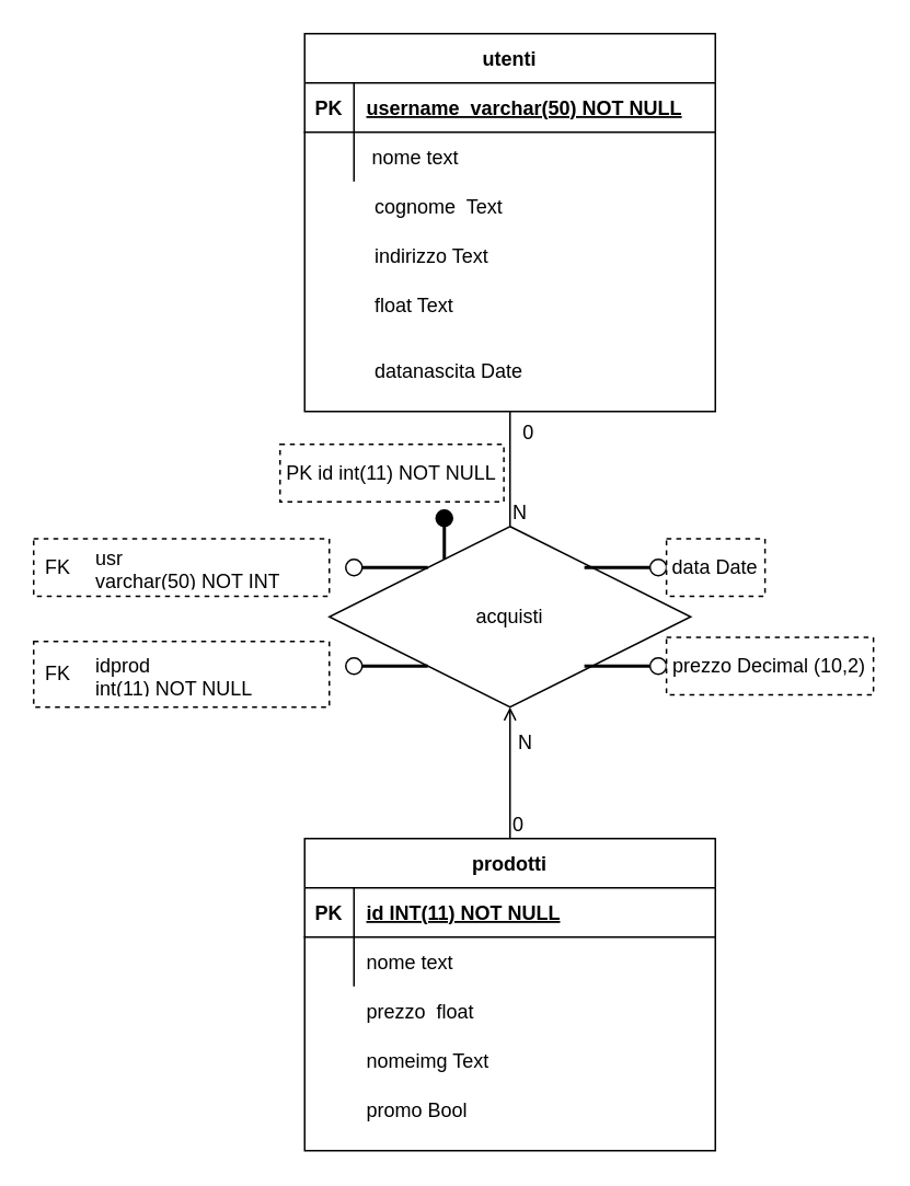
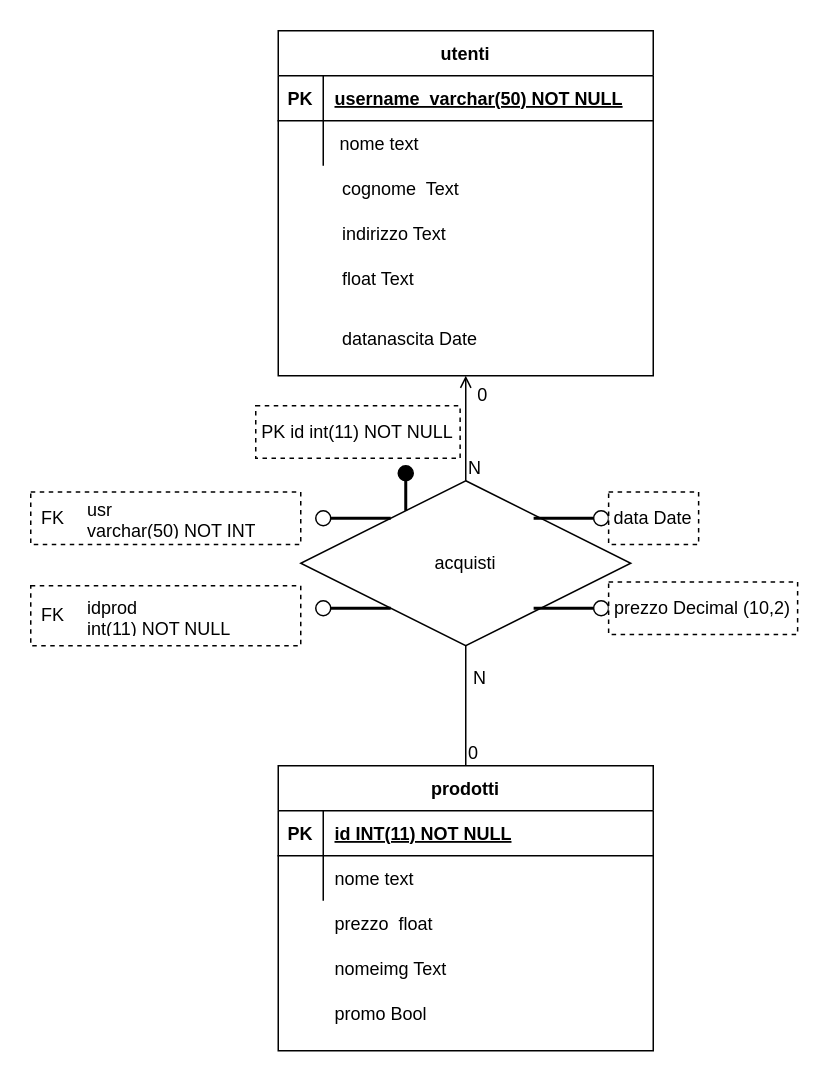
  <mxCell id="0" />
  <mxCell id="1" parent="0" />
  <mxCell id="2" value="prodotti" style="shape=table;startSize=30;container=1;collapsible=1;childLayout=tableLayout;fixedRows=1;rowLines=0;fontStyle=1;align=center;resizeLast=1;" vertex="1" parent="1"><mxGeometry x="185" y="510" width="250" height="190" as="geometry"><mxRectangle x="243.75" y="510" width="90" height="30" as="alternateBounds" /></mxGeometry></mxCell>
  <mxCell id="3" value="" style="shape=partialRectangle;collapsible=0;dropTarget=0;pointerEvents=0;fillColor=none;points=[[0,0.5],[1,0.5]];portConstraint=eastwest;top=0;left=0;right=0;bottom=1;" vertex="1" parent="2"><mxGeometry y="30" width="250" height="30" as="geometry" /></mxCell>
  <mxCell id="4" value="PK" style="shape=partialRectangle;overflow=hidden;connectable=0;fillColor=none;top=0;left=0;bottom=0;right=0;fontStyle=1;" vertex="1" parent="3"><mxGeometry width="30" height="30" as="geometry"><mxRectangle width="30" height="30" as="alternateBounds" /></mxGeometry></mxCell>
  <mxCell id="5" value="id INT(11) NOT NULL" style="shape=partialRectangle;overflow=hidden;connectable=0;fillColor=none;top=0;left=0;bottom=0;right=0;align=left;spacingLeft=6;fontStyle=5;" vertex="1" parent="3"><mxGeometry x="30" width="220" height="30" as="geometry"><mxRectangle width="220" height="30" as="alternateBounds" /></mxGeometry></mxCell>
  <mxCell id="6" value="" style="shape=partialRectangle;collapsible=0;dropTarget=0;pointerEvents=0;fillColor=none;points=[[0,0.5],[1,0.5]];portConstraint=eastwest;top=0;left=0;right=0;bottom=0;" vertex="1" parent="2"><mxGeometry y="60" width="250" height="30" as="geometry" /></mxCell>
  <mxCell id="7" value="" style="shape=partialRectangle;overflow=hidden;connectable=0;fillColor=none;top=0;left=0;bottom=0;right=0;" vertex="1" parent="6"><mxGeometry width="30" height="30" as="geometry"><mxRectangle width="30" height="30" as="alternateBounds" /></mxGeometry></mxCell>
  <mxCell id="8" value="nome text" style="shape=partialRectangle;overflow=hidden;connectable=0;fillColor=none;top=0;left=0;bottom=0;right=0;align=left;spacingLeft=6;" vertex="1" parent="6"><mxGeometry x="30" width="220" height="30" as="geometry"><mxRectangle width="220" height="30" as="alternateBounds" /></mxGeometry></mxCell>
  <mxCell id="9" value="" style="shape=partialRectangle;overflow=hidden;connectable=0;fillColor=none;top=0;left=0;bottom=0;right=0;" vertex="1" parent="1"><mxGeometry x="185" y="619.92" width="30" height="30" as="geometry"><mxRectangle width="30" height="30" as="alternateBounds" /></mxGeometry></mxCell>
  <mxCell id="10" value="prezzo  float" style="shape=partialRectangle;overflow=hidden;connectable=0;fillColor=none;top=0;left=0;bottom=0;right=0;align=left;spacingLeft=6;" vertex="1" parent="1"><mxGeometry x="215" y="600" width="220" height="30" as="geometry"><mxRectangle width="220" height="30" as="alternateBounds" /></mxGeometry></mxCell>
  <mxCell id="11" value="nomeimg Text" style="shape=partialRectangle;overflow=hidden;connectable=0;fillColor=none;top=0;left=0;bottom=0;right=0;align=left;spacingLeft=6;" vertex="1" parent="1"><mxGeometry x="215" y="630" width="220" height="30" as="geometry"><mxRectangle width="220" height="30" as="alternateBounds" /></mxGeometry></mxCell>
  <mxCell id="12" value="promo Bool" style="shape=partialRectangle;overflow=hidden;connectable=0;fillColor=none;top=0;left=0;bottom=0;right=0;align=left;spacingLeft=6;" vertex="1" parent="1"><mxGeometry x="215" y="660" width="220" height="30" as="geometry"><mxRectangle width="220" height="30" as="alternateBounds" /></mxGeometry></mxCell>
  <mxCell id="13" value="acquisti" style="shape=rhombus;perimeter=rhombusPerimeter;whiteSpace=wrap;html=1;align=center;" vertex="1" parent="1"><mxGeometry x="200" y="320" width="220" height="110" as="geometry" /></mxCell>
- <mxCell id="14" value="" style="endArrow=open;html=1;rounded=0;exitX=0.5;exitY=0;exitDx=0;exitDy=0;entryX=0.5;entryY=1;entryDx=0;entryDy=0;" edge="1" parent="1" source="2" target="13"><mxGeometry relative="1" as="geometry"><mxPoint x="497.5" y="-20.08" as="sourcePoint" /><mxPoint x="362.5" y="77.92" as="targetPoint" /></mxGeometry></mxCell>
+ <mxCell id="14" value="" style="endArrow=none;html=1;rounded=0;exitX=0.5;exitY=0;exitDx=0;exitDy=0;entryX=0.5;entryY=1;entryDx=0;entryDy=0;" edge="1" parent="1" source="2" target="13"><mxGeometry relative="1" as="geometry"><mxPoint x="497.5" y="-20.08" as="sourcePoint" /><mxPoint x="362.5" y="77.92" as="targetPoint" /></mxGeometry></mxCell>
  <mxCell id="15" value="0" style="resizable=0;html=1;whiteSpace=wrap;align=left;verticalAlign=bottom;" connectable="0" vertex="1" parent="14"><mxGeometry x="-1" relative="1" as="geometry" /></mxCell>
  <mxCell id="16" value="N" style="resizable=0;html=1;whiteSpace=wrap;align=right;verticalAlign=bottom;" connectable="0" vertex="1" parent="14"><mxGeometry x="1" relative="1" as="geometry"><mxPoint x="15" y="30" as="offset" /></mxGeometry></mxCell>
  <mxCell id="17" value="" style="line;strokeWidth=2;html=1;" vertex="1" parent="1"><mxGeometry x="355.25" y="340" width="40" height="10" as="geometry" /></mxCell>
  <mxCell id="18" value="" style="ellipse;whiteSpace=wrap;html=1;aspect=fixed;" vertex="1" parent="1"><mxGeometry x="395.25" y="340" width="10" height="10" as="geometry" /></mxCell>
  <mxCell id="19" value="" style="rounded=0;whiteSpace=wrap;html=1;dashed=1;" vertex="1" parent="1"><mxGeometry x="405.25" y="327.5" width="60" height="35" as="geometry" /></mxCell>
  <mxCell id="20" value="data Date" style="text;html=1;strokeColor=none;fillColor=none;align=center;verticalAlign=middle;whiteSpace=wrap;rounded=0;" vertex="1" parent="1"><mxGeometry x="405.25" y="330" width="60" height="30" as="geometry" /></mxCell>
  <mxCell id="21" value="utenti" style="shape=table;startSize=30;container=1;collapsible=1;childLayout=tableLayout;fixedRows=1;rowLines=0;fontStyle=1;align=center;resizeLast=1;" vertex="1" parent="1"><mxGeometry x="185" y="20" width="250" height="230" as="geometry"><mxRectangle x="295" y="130" width="70" height="30" as="alternateBounds" /></mxGeometry></mxCell>
  <mxCell id="22" value="" style="shape=partialRectangle;collapsible=0;dropTarget=0;pointerEvents=0;fillColor=none;points=[[0,0.5],[1,0.5]];portConstraint=eastwest;top=0;left=0;right=0;bottom=1;" vertex="1" parent="21"><mxGeometry y="30" width="250" height="30" as="geometry" /></mxCell>
  <mxCell id="23" value="PK" style="shape=partialRectangle;overflow=hidden;connectable=0;fillColor=none;top=0;left=0;bottom=0;right=0;fontStyle=1;" vertex="1" parent="22"><mxGeometry width="30" height="30" as="geometry"><mxRectangle width="30" height="30" as="alternateBounds" /></mxGeometry></mxCell>
  <mxCell id="24" value="username_varchar(50) NOT NULL" style="shape=partialRectangle;overflow=hidden;connectable=0;fillColor=none;top=0;left=0;bottom=0;right=0;align=left;spacingLeft=6;fontStyle=5;" vertex="1" parent="22"><mxGeometry x="30" width="220" height="30" as="geometry"><mxRectangle width="220" height="30" as="alternateBounds" /></mxGeometry></mxCell>
  <mxCell id="25" value="" style="shape=partialRectangle;collapsible=0;dropTarget=0;pointerEvents=0;fillColor=none;points=[[0,0.5],[1,0.5]];portConstraint=eastwest;top=0;left=0;right=0;bottom=0;" vertex="1" parent="21"><mxGeometry y="60" width="250" height="30" as="geometry" /></mxCell>
  <mxCell id="26" value="" style="shape=partialRectangle;overflow=hidden;connectable=0;fillColor=none;top=0;left=0;bottom=0;right=0;" vertex="1" parent="25"><mxGeometry width="30" height="30" as="geometry"><mxRectangle width="30" height="30" as="alternateBounds" /></mxGeometry></mxCell>
  <mxCell id="27" value=" nome text" style="shape=partialRectangle;overflow=hidden;connectable=0;fillColor=none;top=0;left=0;bottom=0;right=0;align=left;spacingLeft=6;" vertex="1" parent="25"><mxGeometry x="30" width="220" height="30" as="geometry"><mxRectangle width="220" height="30" as="alternateBounds" /></mxGeometry></mxCell>
  <mxCell id="28" value="" style="shape=partialRectangle;overflow=hidden;connectable=0;fillColor=none;top=0;left=0;bottom=0;right=0;" vertex="1" parent="1"><mxGeometry x="190" y="110" width="30" height="30" as="geometry"><mxRectangle width="30" height="30" as="alternateBounds" /></mxGeometry></mxCell>
  <mxCell id="29" value="cognome  Text" style="shape=partialRectangle;overflow=hidden;connectable=0;fillColor=none;top=0;left=0;bottom=0;right=0;align=left;spacingLeft=6;" vertex="1" parent="1"><mxGeometry x="220" y="110" width="220" height="30" as="geometry"><mxRectangle width="220" height="30" as="alternateBounds" /></mxGeometry></mxCell>
  <mxCell id="30" value="indirizzo Text" style="shape=partialRectangle;overflow=hidden;connectable=0;fillColor=none;top=0;left=0;bottom=0;right=0;align=left;spacingLeft=6;" vertex="1" parent="1"><mxGeometry x="220" y="140" width="220" height="30" as="geometry"><mxRectangle width="220" height="30" as="alternateBounds" /></mxGeometry></mxCell>
  <mxCell id="31" value="float Text " style="shape=partialRectangle;overflow=hidden;connectable=0;fillColor=none;top=0;left=0;bottom=0;right=0;align=left;spacingLeft=6;" vertex="1" parent="1"><mxGeometry x="220" y="170" width="220" height="30" as="geometry"><mxRectangle width="220" height="30" as="alternateBounds" /></mxGeometry></mxCell>
  <mxCell id="32" value="datanascita Date" style="shape=partialRectangle;overflow=hidden;connectable=0;fillColor=none;top=0;left=0;bottom=0;right=0;align=left;spacingLeft=6;" vertex="1" parent="1"><mxGeometry x="220" y="210" width="220" height="30" as="geometry"><mxRectangle width="220" height="30" as="alternateBounds" /></mxGeometry></mxCell>
- <mxCell id="33" value="" style="endArrow=none;html=1;rounded=0;exitX=0.5;exitY=0;exitDx=0;exitDy=0;entryX=0.5;entryY=1;entryDx=0;entryDy=0;" edge="1" parent="1" source="13" target="21"><mxGeometry relative="1" as="geometry"><mxPoint x="320" y="540" as="sourcePoint" /><mxPoint x="320" y="470" as="targetPoint" /></mxGeometry></mxCell>
+ <mxCell id="33" value="" style="endArrow=open;html=1;rounded=0;exitX=0.5;exitY=0;exitDx=0;exitDy=0;entryX=0.5;entryY=1;entryDx=0;entryDy=0;" edge="1" parent="1" source="13" target="21"><mxGeometry relative="1" as="geometry"><mxPoint x="320" y="540" as="sourcePoint" /><mxPoint x="320" y="470" as="targetPoint" /></mxGeometry></mxCell>
  <mxCell id="34" value="N" style="resizable=0;html=1;whiteSpace=wrap;align=left;verticalAlign=bottom;" connectable="0" vertex="1" parent="33"><mxGeometry x="-1" relative="1" as="geometry" /></mxCell>
  <mxCell id="35" value="" style="line;strokeWidth=2;html=1;" vertex="1" parent="1"><mxGeometry x="220" y="340" width="40" height="10" as="geometry" /></mxCell>
  <mxCell id="36" value="" style="ellipse;whiteSpace=wrap;html=1;aspect=fixed;fillColor=none;fontColor=default;" vertex="1" parent="1"><mxGeometry x="210" y="340" width="10" height="10" as="geometry" /></mxCell>
  <mxCell id="37" value="" style="line;strokeWidth=2;html=1;" vertex="1" parent="1"><mxGeometry x="220" y="400" width="40" height="10" as="geometry" /></mxCell>
  <mxCell id="38" value="" style="ellipse;whiteSpace=wrap;html=1;aspect=fixed;fillColor=none;" vertex="1" parent="1"><mxGeometry x="210" y="400" width="10" height="10" as="geometry" /></mxCell>
  <mxCell id="39" value="" style="rounded=0;whiteSpace=wrap;html=1;dashed=1;" vertex="1" parent="1"><mxGeometry x="20" y="327.5" width="180" height="35" as="geometry" /></mxCell>
  <mxCell id="40" value="" style="shape=table;startSize=0;container=1;collapsible=1;childLayout=tableLayout;fixedRows=1;rowLines=0;fontStyle=0;align=center;resizeLast=1;strokeColor=none;fillColor=none;collapsible=0;fontColor=default;" vertex="1" parent="1"><mxGeometry x="20" y="330" width="180" height="30" as="geometry" /></mxCell>
  <mxCell id="41" value="" style="shape=tableRow;horizontal=0;startSize=0;swimlaneHead=0;swimlaneBody=0;fillColor=none;collapsible=0;dropTarget=0;points=[[0,0.5],[1,0.5]];portConstraint=eastwest;top=0;left=0;right=0;bottom=0;" vertex="1" parent="40"><mxGeometry width="180" height="30" as="geometry" /></mxCell>
  <mxCell id="42" value="FK" style="shape=partialRectangle;connectable=0;fillColor=none;top=0;left=0;bottom=0;right=0;fontStyle=0;overflow=hidden;whiteSpace=wrap;html=1;" vertex="1" parent="41"><mxGeometry width="30" height="30" as="geometry"><mxRectangle width="30" height="30" as="alternateBounds" /></mxGeometry></mxCell>
  <mxCell id="43" value="usr &lt;br&gt;varchar(50) NOT INT" style="shape=partialRectangle;connectable=0;fillColor=none;top=0;left=0;bottom=0;right=0;align=left;spacingLeft=6;fontStyle=0;overflow=hidden;whiteSpace=wrap;html=1;" vertex="1" parent="41"><mxGeometry x="30" width="150" height="30" as="geometry"><mxRectangle width="150" height="30" as="alternateBounds" /></mxGeometry></mxCell>
  <mxCell id="44" value="" style="rounded=0;whiteSpace=wrap;html=1;dashed=1;" vertex="1" parent="1"><mxGeometry x="20" y="390" width="180" height="40" as="geometry" /></mxCell>
  <mxCell id="45" value="" style="shape=table;startSize=0;container=1;collapsible=1;childLayout=tableLayout;fixedRows=1;rowLines=0;fontStyle=0;align=center;resizeLast=1;strokeColor=none;fillColor=none;collapsible=0;" vertex="1" parent="1"><mxGeometry x="20" y="395" width="180.0" height="30" as="geometry" /></mxCell>
  <mxCell id="46" value="" style="shape=tableRow;horizontal=0;startSize=0;swimlaneHead=0;swimlaneBody=0;fillColor=none;collapsible=0;dropTarget=0;points=[[0,0.5],[1,0.5]];portConstraint=eastwest;top=0;left=0;right=0;bottom=0;" vertex="1" parent="45"><mxGeometry width="180.0" height="30" as="geometry" /></mxCell>
  <mxCell id="47" value="FK" style="shape=partialRectangle;connectable=0;fillColor=none;top=0;left=0;bottom=0;right=0;fontStyle=0;overflow=hidden;whiteSpace=wrap;html=1;" vertex="1" parent="46"><mxGeometry width="30" height="30" as="geometry"><mxRectangle width="30" height="30" as="alternateBounds" /></mxGeometry></mxCell>
  <mxCell id="48" value="idprod&lt;br&gt;int(11) NOT NULL" style="shape=partialRectangle;connectable=0;fillColor=none;top=0;left=0;bottom=0;right=0;align=left;spacingLeft=6;fontStyle=0;overflow=hidden;whiteSpace=wrap;html=1;" vertex="1" parent="46"><mxGeometry x="30" width="150.0" height="30" as="geometry"><mxRectangle width="150.0" height="30" as="alternateBounds" /></mxGeometry></mxCell>
  <mxCell id="49" value="0" style="text;html=1;align=center;verticalAlign=middle;resizable=0;points=[];autosize=1;strokeColor=none;fillColor=none;" vertex="1" parent="1"><mxGeometry x="306.25" y="248" width="30" height="30" as="geometry" /></mxCell>
  <mxCell id="50" value="" style="line;strokeWidth=2;html=1;" vertex="1" parent="1"><mxGeometry x="355.25" y="400" width="40" height="10" as="geometry" /></mxCell>
  <mxCell id="51" value="" style="ellipse;whiteSpace=wrap;html=1;aspect=fixed;" vertex="1" parent="1"><mxGeometry x="395.25" y="400" width="10" height="10" as="geometry" /></mxCell>
  <mxCell id="52" value="" style="rounded=0;whiteSpace=wrap;html=1;dashed=1;" vertex="1" parent="1"><mxGeometry x="405.25" y="387.5" width="126" height="35" as="geometry" /></mxCell>
  <mxCell id="53" value="prezzo Decimal (10,2)" style="text;html=1;strokeColor=none;fillColor=none;align=center;verticalAlign=middle;whiteSpace=wrap;rounded=0;" vertex="1" parent="1"><mxGeometry x="405.25" y="390" width="126" height="30" as="geometry" /></mxCell>
  <mxCell id="54" value="" style="line;strokeWidth=2;html=1;rotation=-90;" vertex="1" parent="1"><mxGeometry x="257.5" y="322.5" width="25" height="10" as="geometry" /></mxCell>
  <mxCell id="55" value="" style="ellipse;whiteSpace=wrap;html=1;aspect=fixed;fillColor=#000000;" vertex="1" parent="1"><mxGeometry x="265" y="310" width="10" height="10" as="geometry" /></mxCell>
  <mxCell id="56" value="PK id int(11) NOT NULL" style="rounded=0;whiteSpace=wrap;html=1;dashed=1;" vertex="1" parent="1"><mxGeometry x="170" y="270" width="136.25" height="35" as="geometry" /></mxCell>
